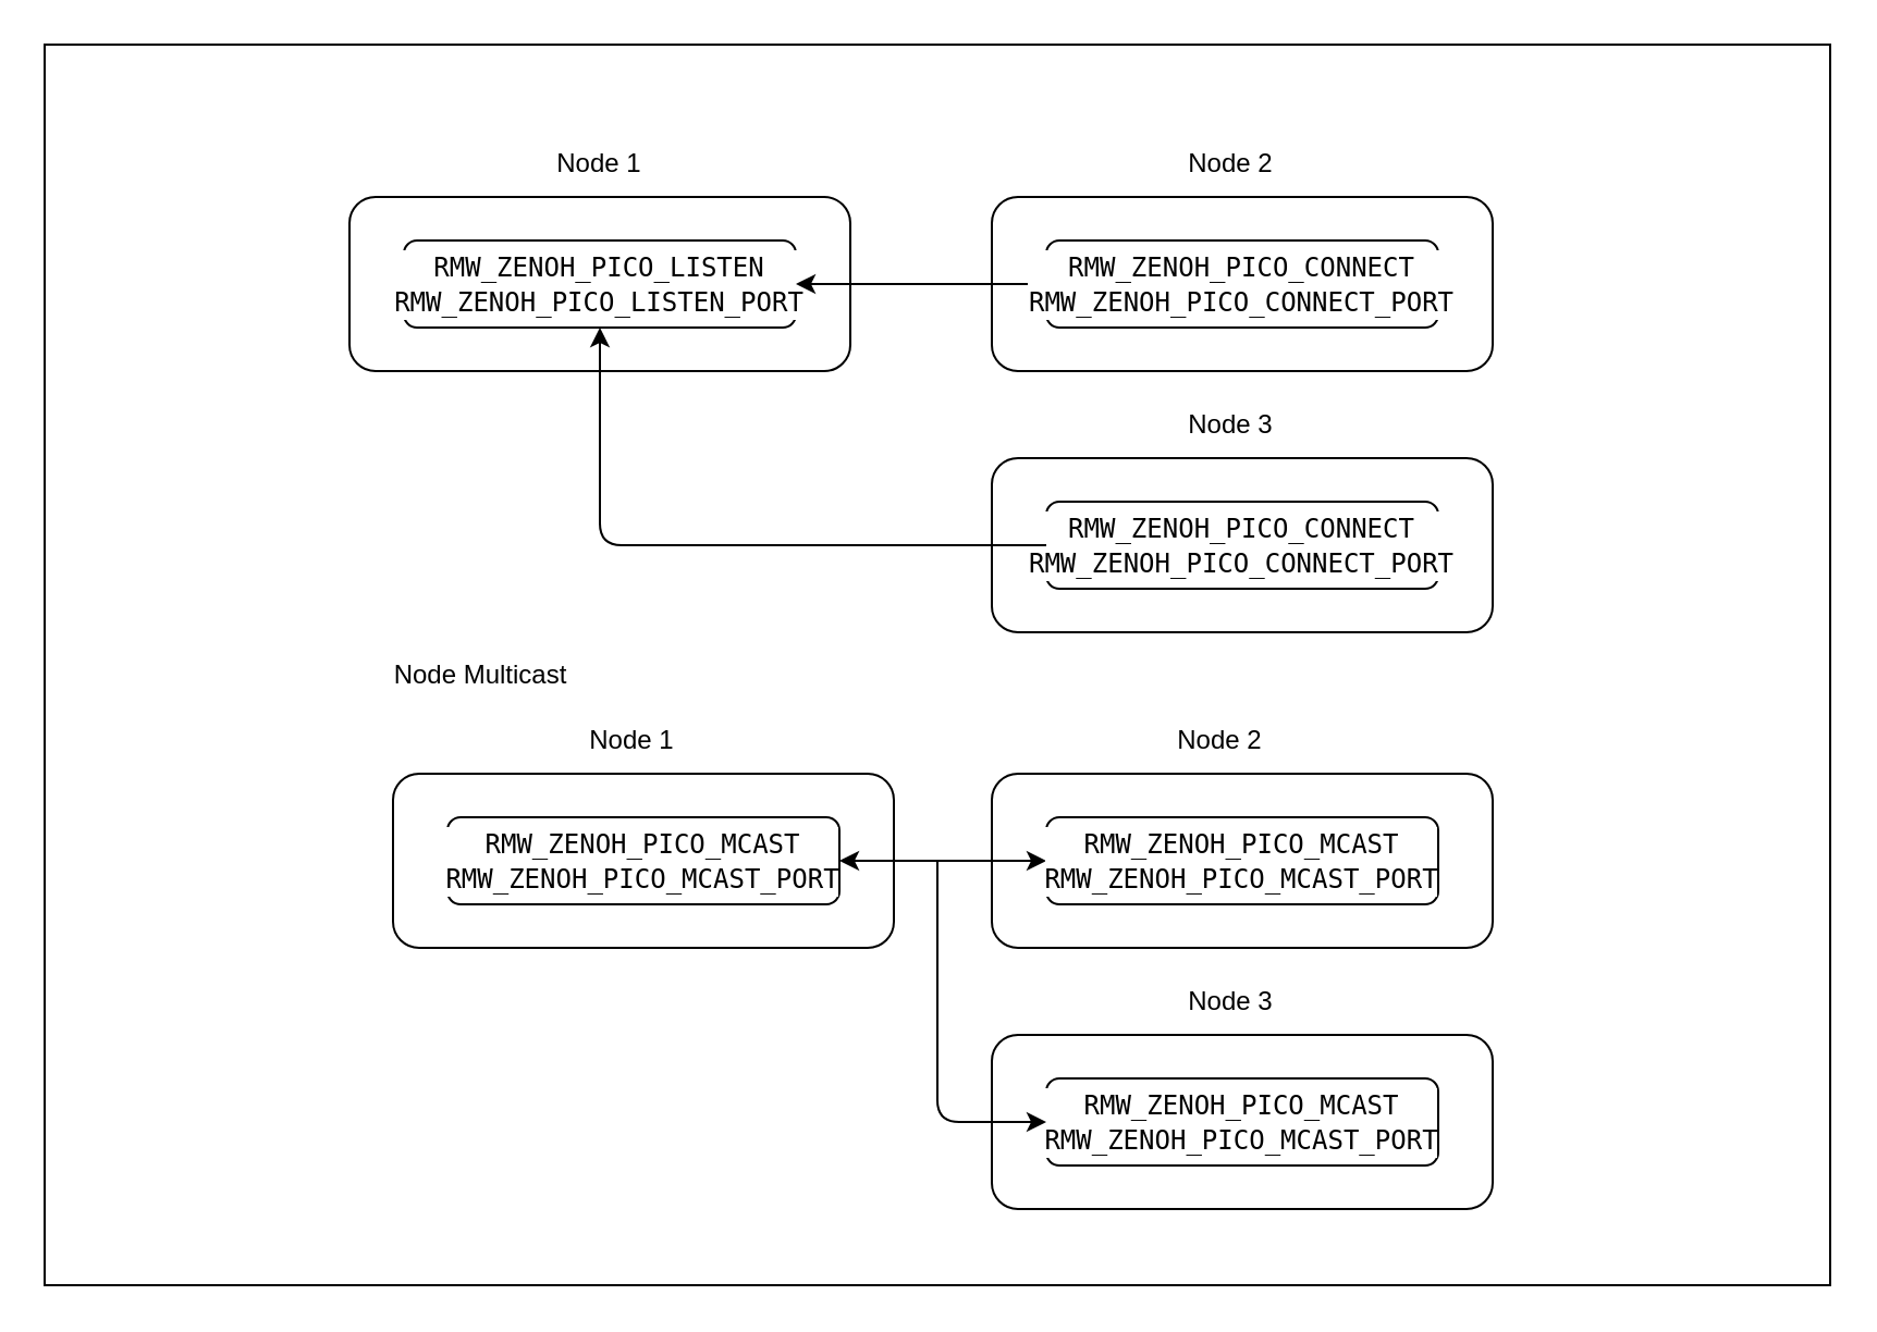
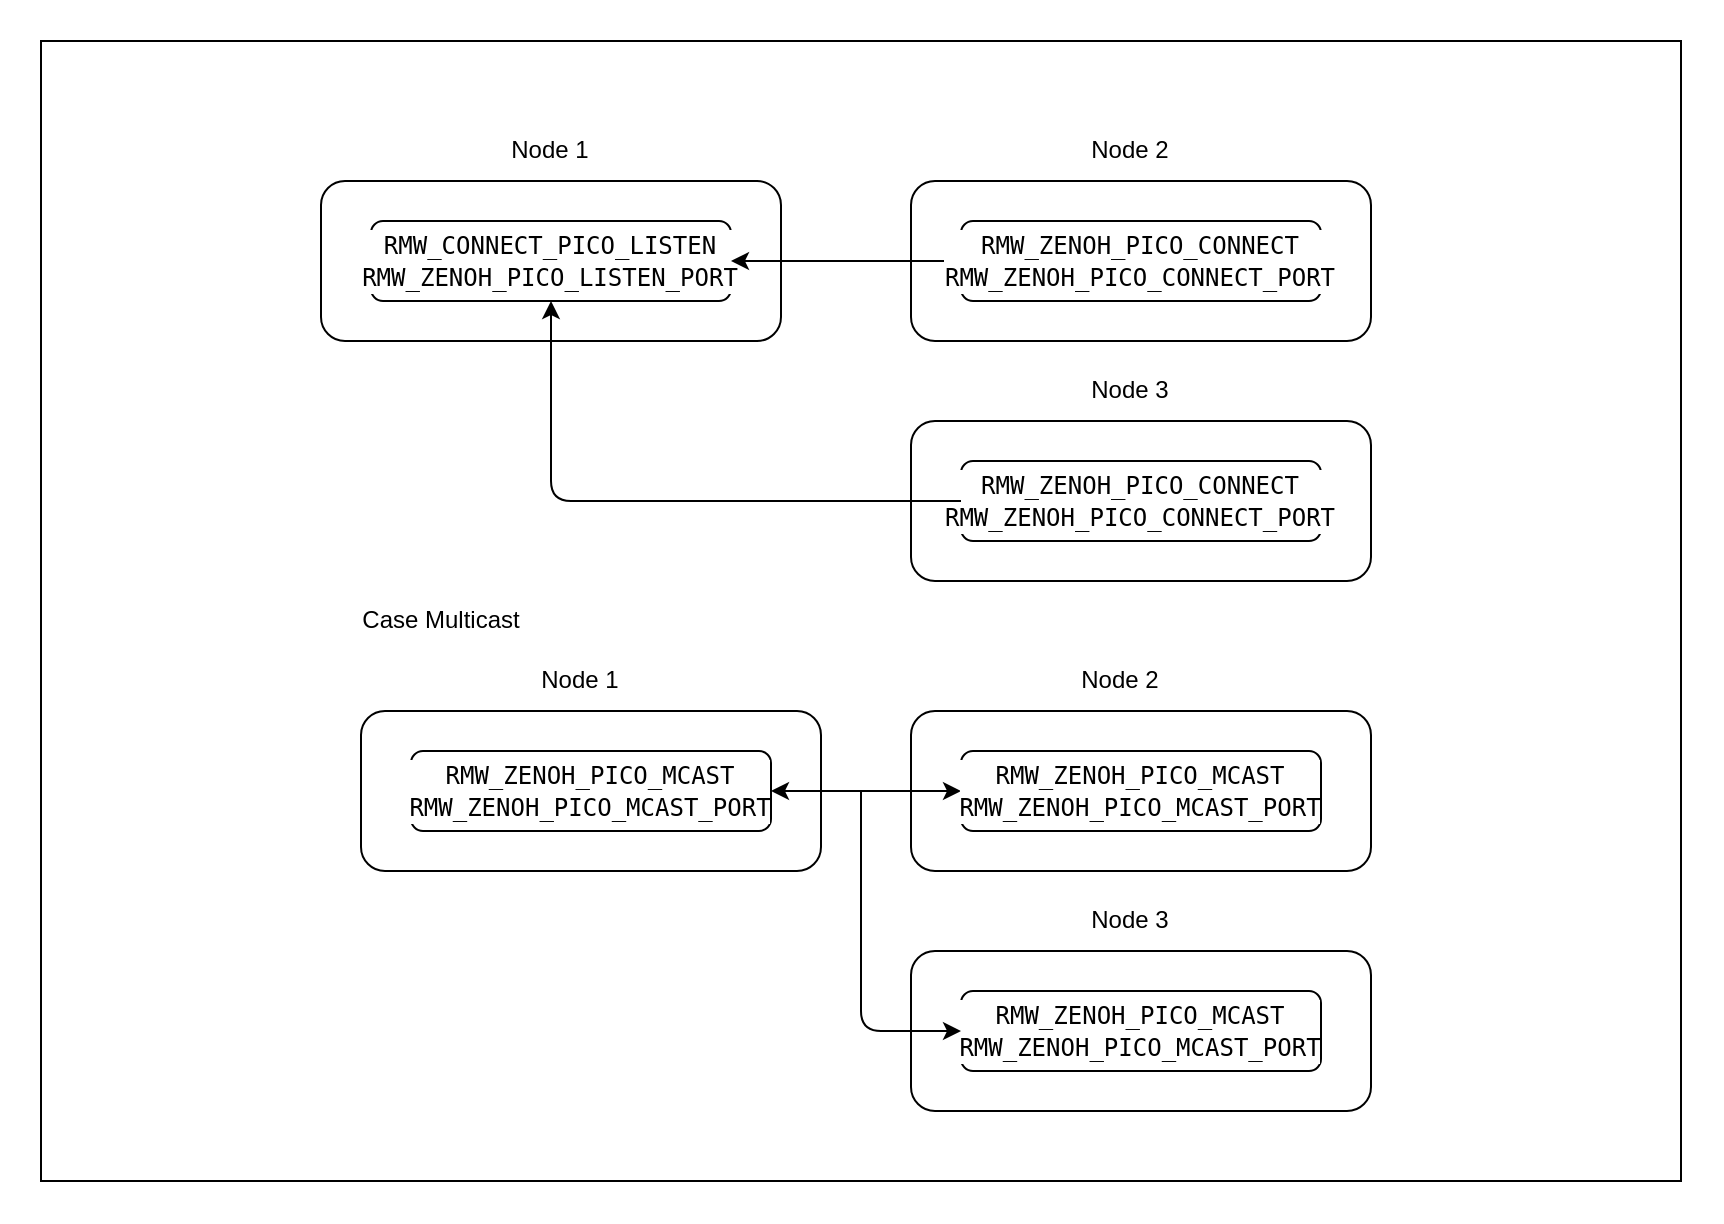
  <mxCell id="0" />
  <mxCell id="1" parent="0" />
  <mxCell id="2" value="" style="rounded=0;whiteSpace=wrap;html=1;" vertex="1" parent="1"><mxGeometry y="20" width="820" height="570" as="geometry" x="20" /></mxCell>
  <mxCell id="3" value="Node 2" style="text;html=1;align=center;verticalAlign=middle;whiteSpace=wrap;rounded=0;" parent="1" vertex="1"><mxGeometry x="535" y="60" width="60" height="30" as="geometry" /></mxCell>
  <mxCell id="4" value="" style="rounded=1;whiteSpace=wrap;html=1;" parent="1" vertex="1"><mxGeometry x="455" y="90" width="230" height="80" as="geometry" /></mxCell>
  <mxCell id="5" value="" style="rounded=1;whiteSpace=wrap;html=1;" parent="1" vertex="1"><mxGeometry x="160" y="90" width="230" height="80" as="geometry" /></mxCell>
- <mxCell id="6" value="&lt;div style=&quot;background-color: rgb(255, 255, 255); font-family: &amp;quot;Droid Sans Mono&amp;quot;, &amp;quot;monospace&amp;quot;, monospace; line-height: 16px; white-space: pre;&quot;&gt;&lt;span&gt;&lt;font style=&quot;color: rgb(0, 0, 0);&quot;&gt;RMW_ZENOH_PICO_LISTEN&lt;/font&gt;&lt;/span&gt;&lt;/div&gt;&lt;div style=&quot;background-color: rgb(255, 255, 255); font-family: &amp;quot;Droid Sans Mono&amp;quot;, &amp;quot;monospace&amp;quot;, monospace; line-height: 16px; white-space: pre; color: rgb(59, 59, 59);&quot;&gt;&lt;div style=&quot;line-height: 16px; color: rgb(59, 59, 59);&quot;&gt;&lt;span style=&quot;color: rgb(0, 128, 0);&quot;&gt;&lt;font style=&quot;color: rgb(0, 0, 0);&quot;&gt;RMW_ZENOH_PICO_LISTEN_PORT&lt;/font&gt;&lt;/span&gt;&lt;/div&gt;&lt;/div&gt;" style="rounded=1;whiteSpace=wrap;html=1;align=center;" parent="1" vertex="1"><mxGeometry x="185" y="110" width="180" height="40" as="geometry" /></mxCell>
+ <mxCell id="6" value="&lt;div style=&quot;background-color: rgb(255, 255, 255); font-family: &amp;quot;Droid Sans Mono&amp;quot;, &amp;quot;monospace&amp;quot;, monospace; line-height: 16px; white-space: pre;&quot;&gt;&lt;span&gt;&lt;font style=&quot;color: rgb(0, 0, 0);&quot;&gt;RMW_CONNECT_PICO_LISTEN&lt;/font&gt;&lt;/span&gt;&lt;/div&gt;&lt;div style=&quot;background-color: rgb(255, 255, 255); font-family: &amp;quot;Droid Sans Mono&amp;quot;, &amp;quot;monospace&amp;quot;, monospace; line-height: 16px; white-space: pre; color: rgb(59, 59, 59);&quot;&gt;&lt;div style=&quot;line-height: 16px; color: rgb(59, 59, 59);&quot;&gt;&lt;span style=&quot;color: rgb(0, 128, 0);&quot;&gt;&lt;font style=&quot;color: rgb(0, 0, 0);&quot;&gt;RMW_ZENOH_PICO_LISTEN_PORT&lt;/font&gt;&lt;/span&gt;&lt;/div&gt;&lt;/div&gt;" style="rounded=1;whiteSpace=wrap;html=1;align=center;" parent="1" vertex="1"><mxGeometry x="185" y="110" width="180" height="40" as="geometry" /></mxCell>
  <mxCell id="7" style="edgeStyle=none;html=1;exitX=0;exitY=0.5;exitDx=0;exitDy=0;entryX=1;entryY=0.5;entryDx=0;entryDy=0;" parent="1" source="8" target="6" edge="1"><mxGeometry relative="1" as="geometry" /></mxCell>
  <mxCell id="8" value="&lt;div style=&quot;background-color: rgb(255, 255, 255); font-family: &amp;quot;Droid Sans Mono&amp;quot;, &amp;quot;monospace&amp;quot;, monospace; line-height: 16px; white-space: pre;&quot;&gt;&lt;span&gt;&lt;font style=&quot;color: rgb(0, 0, 0);&quot;&gt;RMW_ZENOH_PICO_CONNECT&lt;/font&gt;&lt;/span&gt;&lt;/div&gt;&lt;div style=&quot;background-color: rgb(255, 255, 255); font-family: &amp;quot;Droid Sans Mono&amp;quot;, &amp;quot;monospace&amp;quot;, monospace; line-height: 16px; white-space: pre; color: rgb(59, 59, 59);&quot;&gt;&lt;div style=&quot;line-height: 16px; color: rgb(59, 59, 59);&quot;&gt;&lt;span style=&quot;color: rgb(0, 128, 0);&quot;&gt;&lt;font style=&quot;color: rgb(0, 0, 0);&quot;&gt;RMW_ZENOH_PICO_CONNECT_PORT&lt;/font&gt;&lt;/span&gt;&lt;/div&gt;&lt;/div&gt;" style="rounded=1;whiteSpace=wrap;html=1;align=center;" parent="1" vertex="1"><mxGeometry x="480" y="110" width="180" height="40" as="geometry" /></mxCell>
  <mxCell id="9" value="Node 1" style="text;html=1;align=center;verticalAlign=middle;whiteSpace=wrap;rounded=0;" parent="1" vertex="1"><mxGeometry x="245" y="60" width="60" height="30" as="geometry" /></mxCell>
  <mxCell id="10" value="Node 3" style="text;html=1;align=center;verticalAlign=middle;whiteSpace=wrap;rounded=0;" parent="1" vertex="1"><mxGeometry x="535" y="180" width="60" height="30" as="geometry" /></mxCell>
  <mxCell id="11" value="" style="rounded=1;whiteSpace=wrap;html=1;" parent="1" vertex="1"><mxGeometry x="455" y="210" width="230" height="80" as="geometry" /></mxCell>
  <mxCell id="12" value="&lt;div style=&quot;background-color: rgb(255, 255, 255); font-family: &amp;quot;Droid Sans Mono&amp;quot;, &amp;quot;monospace&amp;quot;, monospace; line-height: 16px; white-space: pre;&quot;&gt;&lt;span&gt;&lt;font style=&quot;color: rgb(0, 0, 0);&quot;&gt;RMW_ZENOH_PICO_CONNECT&lt;/font&gt;&lt;/span&gt;&lt;/div&gt;&lt;div style=&quot;background-color: rgb(255, 255, 255); font-family: &amp;quot;Droid Sans Mono&amp;quot;, &amp;quot;monospace&amp;quot;, monospace; line-height: 16px; white-space: pre; color: rgb(59, 59, 59);&quot;&gt;&lt;div style=&quot;line-height: 16px; color: rgb(59, 59, 59);&quot;&gt;&lt;span style=&quot;color: rgb(0, 128, 0);&quot;&gt;&lt;font style=&quot;color: rgb(0, 0, 0);&quot;&gt;RMW_ZENOH_PICO_CONNECT_PORT&lt;/font&gt;&lt;/span&gt;&lt;/div&gt;&lt;/div&gt;" style="rounded=1;whiteSpace=wrap;html=1;align=center;" parent="1" vertex="1"><mxGeometry x="480" y="230" width="180" height="40" as="geometry" /></mxCell>
  <mxCell id="13" style="edgeStyle=elbowEdgeStyle;elbow=vertical;html=1;exitX=0.5;exitY=1;exitDx=0;exitDy=0;entryX=0;entryY=0.5;entryDx=0;entryDy=0;startArrow=classic;startFill=1;endArrow=none;endFill=0;" parent="1" source="6" target="12" edge="1"><mxGeometry relative="1" as="geometry"><Array as="points"><mxPoint x="370" y="250" /></Array></mxGeometry></mxCell>
  <mxCell id="14" value="Node 2" style="text;html=1;align=center;verticalAlign=middle;whiteSpace=wrap;rounded=0;" parent="1" vertex="1"><mxGeometry x="530" y="325" width="60" height="30" as="geometry" /></mxCell>
  <mxCell id="15" value="" style="rounded=1;whiteSpace=wrap;html=1;" parent="1" vertex="1"><mxGeometry x="455" y="355" width="230" height="80" as="geometry" /></mxCell>
  <mxCell id="16" value="" style="rounded=1;whiteSpace=wrap;html=1;" parent="1" vertex="1"><mxGeometry x="180" y="355" width="230" height="80" as="geometry" /></mxCell>
  <mxCell id="17" value="&lt;div style=&quot;background-color: rgb(255, 255, 255); font-family: &amp;quot;Droid Sans Mono&amp;quot;, &amp;quot;monospace&amp;quot;, monospace; line-height: 16px; white-space: pre;&quot;&gt;&lt;span&gt;&lt;font style=&quot;color: rgb(0, 0, 0);&quot;&gt;RMW_ZENOH_PICO_MCAST&lt;/font&gt;&lt;/span&gt;&lt;/div&gt;&lt;div style=&quot;background-color: rgb(255, 255, 255); font-family: &amp;quot;Droid Sans Mono&amp;quot;, &amp;quot;monospace&amp;quot;, monospace; line-height: 16px; white-space: pre; color: rgb(59, 59, 59);&quot;&gt;&lt;div style=&quot;line-height: 16px; color: rgb(59, 59, 59);&quot;&gt;&lt;span style=&quot;color: rgb(0, 128, 0);&quot;&gt;&lt;font style=&quot;color: rgb(0, 0, 0);&quot;&gt;RMW_ZENOH_PICO_MCAST_PORT&lt;/font&gt;&lt;/span&gt;&lt;/div&gt;&lt;/div&gt;" style="rounded=1;whiteSpace=wrap;html=1;align=center;" parent="1" vertex="1"><mxGeometry x="205" y="375" width="180" height="40" as="geometry" /></mxCell>
  <mxCell id="18" style="edgeStyle=none;html=1;exitX=0;exitY=0.5;exitDx=0;exitDy=0;entryX=1;entryY=0.5;entryDx=0;entryDy=0;startArrow=classic;startFill=1;" parent="1" source="19" target="17" edge="1"><mxGeometry relative="1" as="geometry" /></mxCell>
  <mxCell id="19" value="&lt;div style=&quot;background-color: rgb(255, 255, 255); font-family: &amp;quot;Droid Sans Mono&amp;quot;, &amp;quot;monospace&amp;quot;, monospace; line-height: 16px; white-space: pre;&quot;&gt;&lt;span&gt;&lt;font style=&quot;color: rgb(0, 0, 0);&quot;&gt;RMW_ZENOH_PICO_MCAST&lt;/font&gt;&lt;/span&gt;&lt;/div&gt;&lt;div style=&quot;background-color: rgb(255, 255, 255); font-family: &amp;quot;Droid Sans Mono&amp;quot;, &amp;quot;monospace&amp;quot;, monospace; line-height: 16px; white-space: pre; color: rgb(59, 59, 59);&quot;&gt;&lt;div style=&quot;line-height: 16px; color: rgb(59, 59, 59);&quot;&gt;&lt;span style=&quot;color: rgb(0, 128, 0);&quot;&gt;&lt;font style=&quot;color: rgb(0, 0, 0);&quot;&gt;RMW_ZENOH_PICO_MCAST_PORT&lt;/font&gt;&lt;/span&gt;&lt;/div&gt;&lt;/div&gt;" style="rounded=1;whiteSpace=wrap;html=1;align=center;" parent="1" vertex="1"><mxGeometry x="480" y="375" width="180" height="40" as="geometry" /></mxCell>
- <mxCell id="20" value="Node Multicast" style="text;html=1;align=center;verticalAlign=middle;resizable=0;points=[];autosize=1;strokeColor=none;fillColor=none;" parent="1" vertex="1"><mxGeometry x="170" y="295" width="100" height="30" as="geometry" /></mxCell>
+ <mxCell id="20" value="Case Multicast" style="text;html=1;align=center;verticalAlign=middle;resizable=0;points=[];autosize=1;strokeColor=none;fillColor=none;" parent="1" vertex="1"><mxGeometry x="170" y="295" width="100" height="30" as="geometry" /></mxCell>
  <mxCell id="21" value="Node 1" style="text;html=1;align=center;verticalAlign=middle;whiteSpace=wrap;rounded=0;" parent="1" vertex="1"><mxGeometry x="260" y="325" width="60" height="30" as="geometry" /></mxCell>
  <mxCell id="22" value="Node 3" style="text;html=1;align=center;verticalAlign=middle;whiteSpace=wrap;rounded=0;" parent="1" vertex="1"><mxGeometry x="535" y="445" width="60" height="30" as="geometry" /></mxCell>
  <mxCell id="23" value="" style="rounded=1;whiteSpace=wrap;html=1;" parent="1" vertex="1"><mxGeometry x="455" y="475" width="230" height="80" as="geometry" /></mxCell>
  <mxCell id="24" value="&lt;div style=&quot;background-color: rgb(255, 255, 255); font-family: &amp;quot;Droid Sans Mono&amp;quot;, &amp;quot;monospace&amp;quot;, monospace; line-height: 16px; white-space: pre;&quot;&gt;&lt;span&gt;&lt;font style=&quot;color: rgb(0, 0, 0);&quot;&gt;RMW_ZENOH_PICO_MCAST&lt;/font&gt;&lt;/span&gt;&lt;/div&gt;&lt;div style=&quot;background-color: rgb(255, 255, 255); font-family: &amp;quot;Droid Sans Mono&amp;quot;, &amp;quot;monospace&amp;quot;, monospace; line-height: 16px; white-space: pre; color: rgb(59, 59, 59);&quot;&gt;&lt;div style=&quot;line-height: 16px; color: rgb(59, 59, 59);&quot;&gt;&lt;span style=&quot;color: rgb(0, 128, 0);&quot;&gt;&lt;font style=&quot;color: rgb(0, 0, 0);&quot;&gt;RMW_ZENOH_PICO_MCAST_PORT&lt;/font&gt;&lt;/span&gt;&lt;/div&gt;&lt;/div&gt;" style="rounded=1;whiteSpace=wrap;html=1;align=center;" parent="1" vertex="1"><mxGeometry x="480" y="495" width="180" height="40" as="geometry" /></mxCell>
  <mxCell id="25" style="edgeStyle=elbowEdgeStyle;elbow=vertical;html=1;startArrow=none;startFill=0;endArrow=classic;endFill=1;" parent="1" edge="1"><mxGeometry relative="1" as="geometry"><mxPoint x="430" y="395" as="sourcePoint" /><mxPoint x="480" y="515" as="targetPoint" /><Array as="points"><mxPoint x="380" y="515" /></Array></mxGeometry></mxCell>
